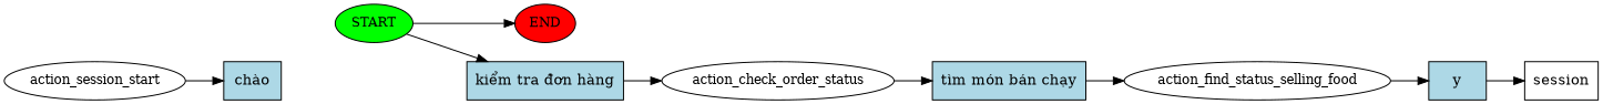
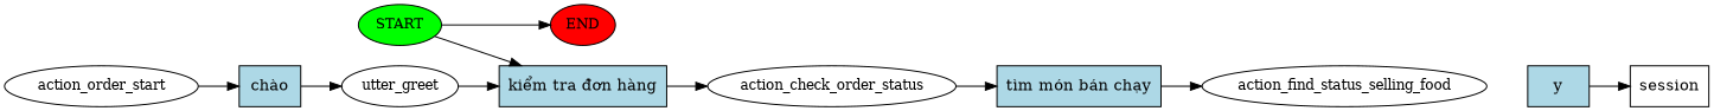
  digraph {
    rankdir=LR
    node [fontsize=12 style=filled]
    n1 [fillcolor=green label=START]
    n2 [fillcolor=red label=END]
    n3 [fillcolor=lightblue label="kiểm tra đơn hàng" shape=rect fontsize=""]
-   n4 [label=action_session_start style=""]
+   n4 [label=action_order_start style=""]
    n5 [fillcolor=lightblue label="chào" shape=rect fontsize=""]
+   n6 [label=utter_greet style=""]
    n7 [label=action_check_order_status style=""]
    n8 [fillcolor=lightblue label="tìm món bán chạy" shape=rect fontsize=""]
    n9 [label=action_find_status_selling_food style=""]
    n10 [fillcolor=lightblue label=y shape=rect fontsize=""]
    n11 [label=session shape=rect fontsize="" style=""]
    n1 -> n2
    n1 -> n3
    n3 -> n7
    n4 -> n5
+   n5 -> n6
+   n6 -> n3
    n7 -> n8
    n8 -> n9
-   n9 -> n10
    n10 -> n11
  }
